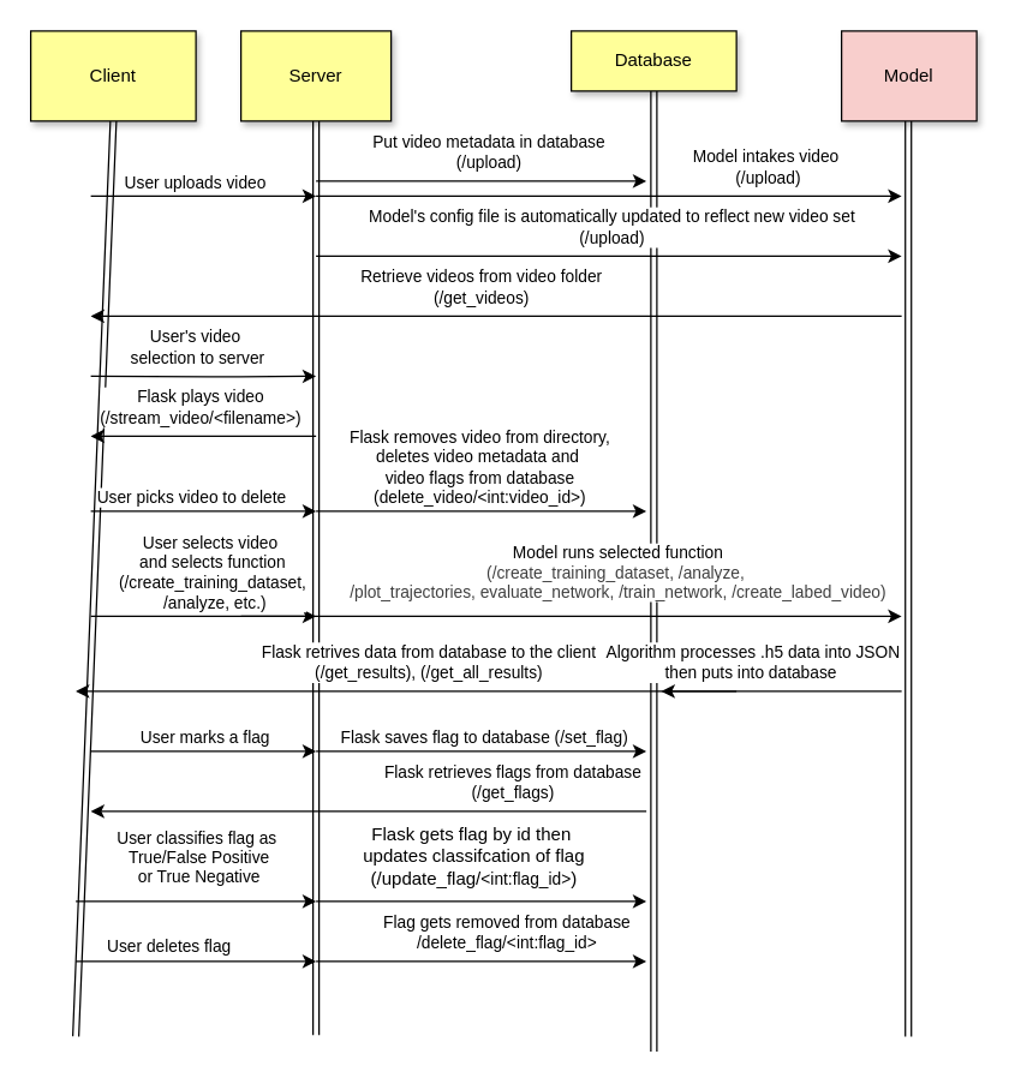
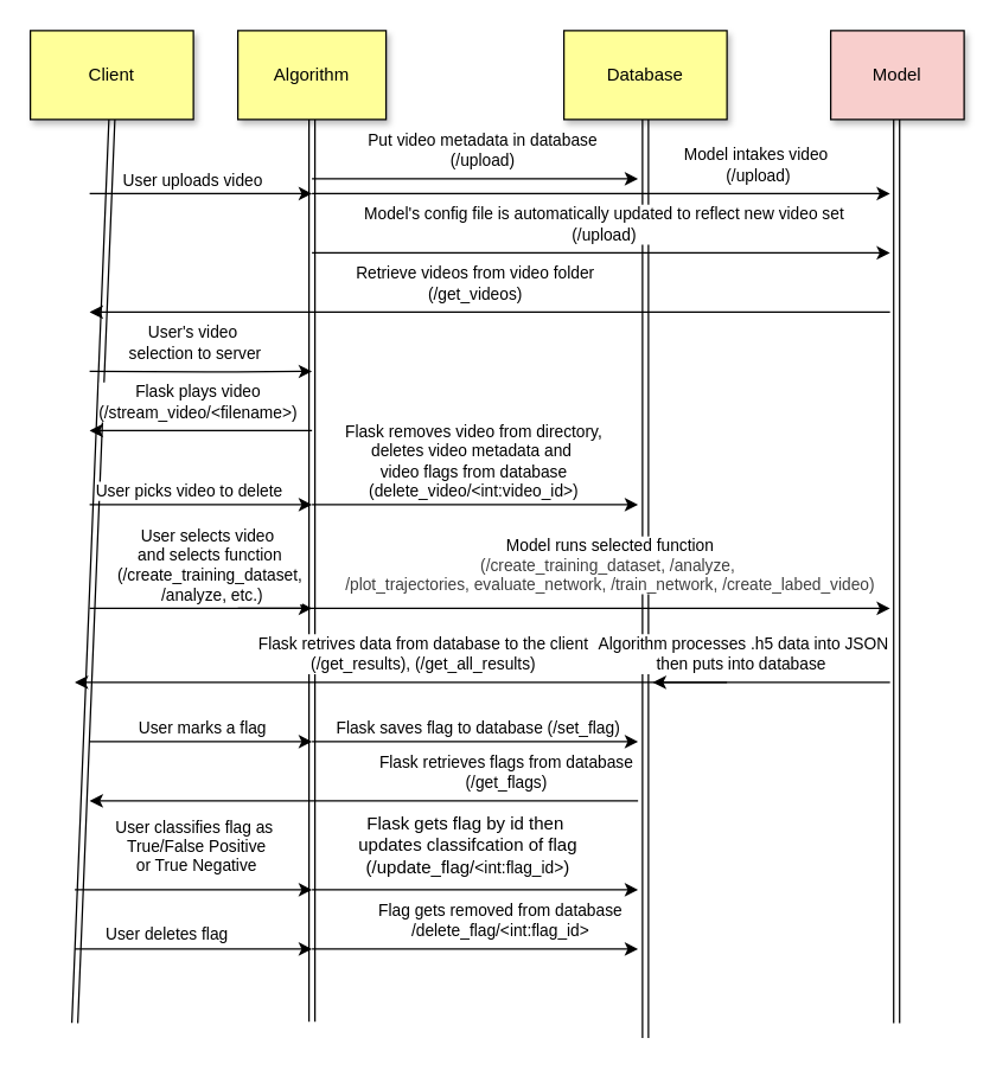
  <mxCell id="0" />
  <mxCell id="1" parent="0" />
  <mxCell id="2" style="edgeStyle=none;shape=link;html=1;exitX=0.5;exitY=1;exitDx=0;exitDy=0;" parent="1" source="38" edge="1"><mxGeometry relative="1" as="geometry"><mxPoint x="435" y="700" as="targetPoint" /></mxGeometry></mxCell>
  <mxCell id="3" style="edgeStyle=none;html=1;" parent="1" edge="1"><mxGeometry relative="1" as="geometry"><mxPoint x="60" y="130" as="sourcePoint" /><mxPoint x="210" y="130" as="targetPoint" /></mxGeometry></mxCell>
  <mxCell id="4" value="User uploads video&amp;nbsp;" style="edgeLabel;html=1;align=center;verticalAlign=middle;resizable=0;points=[];" parent="3" vertex="1" connectable="0"><mxGeometry x="-0.025" y="1" relative="1" as="geometry"><mxPoint x="-3" y="-9" as="offset" /></mxGeometry></mxCell>
  <mxCell id="5" style="edgeStyle=none;html=1;" parent="1" edge="1"><mxGeometry relative="1" as="geometry"><mxPoint x="60" y="250" as="sourcePoint" /><mxPoint x="210" y="250" as="targetPoint" /><Array as="points"><mxPoint x="149.16" y="250.44" /></Array></mxGeometry></mxCell>
  <mxCell id="6" value="User's video&amp;nbsp;&lt;div&gt;selection to server&lt;/div&gt;" style="edgeLabel;html=1;align=center;verticalAlign=middle;resizable=0;points=[];" parent="5" vertex="1" connectable="0"><mxGeometry x="0.407" relative="1" as="geometry"><mxPoint x="-35" y="-20" as="offset" /></mxGeometry></mxCell>
  <mxCell id="7" style="edgeStyle=none;html=1;exitX=1;exitY=0.5;exitDx=0;exitDy=0;" parent="1" edge="1"><mxGeometry relative="1" as="geometry"><mxPoint x="60" y="500" as="sourcePoint" /><mxPoint x="210" y="500" as="targetPoint" /></mxGeometry></mxCell>
  <mxCell id="8" value="User marks a flag" style="edgeLabel;html=1;align=center;verticalAlign=middle;resizable=0;points=[];" parent="7" vertex="1" connectable="0"><mxGeometry x="0.0" y="4" relative="1" as="geometry"><mxPoint y="-6" as="offset" /></mxGeometry></mxCell>
  <mxCell id="9" style="edgeStyle=none;html=1;exitX=1;exitY=0.5;exitDx=0;exitDy=0;" parent="1" edge="1"><mxGeometry relative="1" as="geometry"><mxPoint x="50" y="600" as="sourcePoint" /><mxPoint x="210" y="600" as="targetPoint" /></mxGeometry></mxCell>
  <mxCell id="10" value="&lt;span&gt;User classifies flag as&amp;nbsp;&lt;/span&gt;&lt;div&gt;&lt;span&gt;True/False Positive&lt;br&gt;or True Negative&lt;/span&gt;&lt;/div&gt;" style="edgeLabel;html=1;align=center;verticalAlign=middle;resizable=0;points=[];" parent="9" vertex="1" connectable="0"><mxGeometry x="0.176" y="4" relative="1" as="geometry"><mxPoint x="-13" y="-26" as="offset" /></mxGeometry></mxCell>
  <mxCell id="11" style="edgeStyle=none;shape=link;html=1;exitX=0.5;exitY=1;exitDx=0;exitDy=0;" edge="1" parent="1" source="12"><mxGeometry relative="1" as="geometry"><mxPoint x="50" y="690" as="targetPoint" /></mxGeometry></mxCell>
  <mxCell id="12" value="Client" style="whiteSpace=wrap;html=1;shadow=1;fillColor=#FFFF99;" parent="1" vertex="1"><mxGeometry x="20" y="20" width="110" height="60" as="geometry" /></mxCell>
  <mxCell id="13" style="edgeStyle=none;html=1;" parent="1" edge="1"><mxGeometry relative="1" as="geometry"><mxPoint x="600" y="210" as="sourcePoint" /><mxPoint x="60" y="210" as="targetPoint" /></mxGeometry></mxCell>
  <mxCell id="14" value="&lt;div&gt;Retrieve videos from video folder&lt;/div&gt;(/get_videos)" style="edgeLabel;html=1;align=center;verticalAlign=middle;resizable=0;points=[];" parent="13" vertex="1" connectable="0"><mxGeometry x="-0.186" relative="1" as="geometry"><mxPoint x="-61" y="-20" as="offset" /></mxGeometry></mxCell>
  <mxCell id="15" style="edgeStyle=none;html=1;exitX=1;exitY=0.25;exitDx=0;exitDy=0;" parent="1" edge="1"><mxGeometry relative="1" as="geometry"><mxPoint x="60" y="410" as="sourcePoint" /><mxPoint x="210" y="410" as="targetPoint" /><Array as="points"><mxPoint x="190" y="410" /></Array></mxGeometry></mxCell>
  <mxCell id="16" value="User selects video&amp;nbsp;&lt;div&gt;and selects function&lt;div&gt;(/create_training_dataset,&lt;/div&gt;&lt;div&gt;&amp;nbsp;/analyze, etc.)&lt;/div&gt;&lt;/div&gt;" style="edgeLabel;html=1;align=center;verticalAlign=middle;resizable=0;points=[];" parent="15" vertex="1" connectable="0"><mxGeometry x="-0.308" y="1" relative="1" as="geometry"><mxPoint x="28" y="-29" as="offset" /></mxGeometry></mxCell>
  <mxCell id="17" style="edgeStyle=none;html=1;entryX=1;entryY=0.5;entryDx=0;entryDy=0;" parent="1" edge="1"><mxGeometry relative="1" as="geometry"><mxPoint x="210" y="290" as="sourcePoint" /><mxPoint x="60" y="290" as="targetPoint" /></mxGeometry></mxCell>
  <mxCell id="18" value="Flask plays video&lt;br&gt;(/stream_video/&amp;lt;filename&amp;gt;)" style="edgeLabel;html=1;align=center;verticalAlign=middle;resizable=0;points=[];" parent="17" vertex="1" connectable="0"><mxGeometry x="0.586" y="3" relative="1" as="geometry"><mxPoint x="41" y="-23" as="offset" /></mxGeometry></mxCell>
  <mxCell id="19" style="edgeStyle=none;html=1;" parent="1" edge="1"><mxGeometry relative="1" as="geometry"><mxPoint x="210" y="120" as="sourcePoint" /><mxPoint x="430" y="120" as="targetPoint" /></mxGeometry></mxCell>
  <mxCell id="20" value="Put video metadata in database&lt;div&gt;(/upload)&lt;/div&gt;" style="edgeLabel;html=1;align=center;verticalAlign=middle;resizable=0;points=[];" parent="19" vertex="1" connectable="0"><mxGeometry x="0.036" y="3" relative="1" as="geometry"><mxPoint y="-17" as="offset" /></mxGeometry></mxCell>
  <mxCell id="21" style="edgeStyle=none;html=1;exitX=1;exitY=0.5;exitDx=0;exitDy=0;" parent="1" edge="1"><mxGeometry relative="1" as="geometry"><mxPoint x="210" y="130" as="sourcePoint" /><mxPoint x="600" y="130" as="targetPoint" /></mxGeometry></mxCell>
  <mxCell id="22" value="Model intakes video&amp;nbsp;&lt;br&gt;(/upload)" style="edgeLabel;html=1;align=center;verticalAlign=middle;resizable=0;points=[];" parent="21" vertex="1" connectable="0"><mxGeometry x="0.176" y="2" relative="1" as="geometry"><mxPoint x="71" y="-18" as="offset" /></mxGeometry></mxCell>
  <mxCell id="23" style="edgeStyle=none;html=1;exitX=1;exitY=0.5;exitDx=0;exitDy=0;" parent="1" edge="1"><mxGeometry relative="1" as="geometry"><mxPoint x="160" y="410" as="sourcePoint" /><mxPoint x="600" y="410" as="targetPoint" /></mxGeometry></mxCell>
  <mxCell id="24" value="Model runs selected function&lt;div&gt;&lt;span style=&quot;color: rgb(63, 63, 63);&quot;&gt;(/create_training_dataset, /analyze,&amp;nbsp;&lt;/span&gt;&lt;/div&gt;&lt;div&gt;&lt;span style=&quot;color: rgb(63, 63, 63);&quot;&gt;/plot_trajectories, evaluate_network, /train_network, /create_labed_video)&lt;/span&gt;&lt;br&gt;&lt;/div&gt;" style="edgeLabel;html=1;align=center;verticalAlign=middle;resizable=0;points=[];" parent="23" vertex="1" connectable="0"><mxGeometry x="0.65" y="2" relative="1" as="geometry"><mxPoint x="-113" y="-28" as="offset" /></mxGeometry></mxCell>
  <mxCell id="25" style="edgeStyle=none;html=1;exitX=1;exitY=0.5;exitDx=0;exitDy=0;" parent="1" edge="1"><mxGeometry relative="1" as="geometry"><mxPoint x="210" y="170" as="sourcePoint" /><mxPoint x="600" y="170" as="targetPoint" /></mxGeometry></mxCell>
  <mxCell id="26" value="Model's config file is automatically updated to reflect new video set&lt;div&gt;(/upload)&lt;/div&gt;" style="edgeLabel;html=1;align=center;verticalAlign=middle;resizable=0;points=[];" parent="25" vertex="1" connectable="0"><mxGeometry x="-0.454" y="2" relative="1" as="geometry"><mxPoint x="90" y="-18" as="offset" /></mxGeometry></mxCell>
  <mxCell id="27" style="edgeStyle=none;html=1;exitX=1;exitY=0.5;exitDx=0;exitDy=0;" parent="1" edge="1"><mxGeometry relative="1" as="geometry"><mxPoint x="210" y="500" as="sourcePoint" /><mxPoint x="430" y="500" as="targetPoint" /></mxGeometry></mxCell>
  <mxCell id="28" value="Flask saves flag to database (/set_flag)" style="edgeLabel;html=1;align=center;verticalAlign=middle;resizable=0;points=[];" parent="27" vertex="1" connectable="0"><mxGeometry x="0.087" relative="1" as="geometry"><mxPoint x="-9" y="-10" as="offset" /></mxGeometry></mxCell>
  <mxCell id="29" style="edgeStyle=none;html=1;exitX=1;exitY=0.5;exitDx=0;exitDy=0;" parent="1" edge="1"><mxGeometry relative="1" as="geometry"><mxPoint x="210" y="600" as="sourcePoint" /><mxPoint x="430" y="600" as="targetPoint" /></mxGeometry></mxCell>
  <mxCell id="30" style="edgeStyle=none;shape=link;html=1;" edge="1" parent="1"><mxGeometry relative="1" as="geometry"><mxPoint x="210" y="689" as="targetPoint" /><mxPoint x="210" y="80" as="sourcePoint" /><Array as="points"><mxPoint x="210" y="377" /></Array></mxGeometry></mxCell>
- <mxCell id="31" value="Server" style="whiteSpace=wrap;html=1;shadow=1;fillColor=#FFFF99;" parent="1" vertex="1"><mxGeometry x="160" y="20" width="100" height="60" as="geometry" /></mxCell>
+ <mxCell id="31" value="Algorithm" style="whiteSpace=wrap;html=1;shadow=1;fillColor=#FFFF99;" parent="1" vertex="1"><mxGeometry x="160" y="20" width="100" height="60" as="geometry" /></mxCell>
  <mxCell id="32" style="edgeStyle=none;html=1;" parent="1" edge="1"><mxGeometry relative="1" as="geometry"><mxPoint x="490" y="460" as="sourcePoint" /><Array as="points" /><mxPoint x="50" y="460" as="targetPoint" /></mxGeometry></mxCell>
  <mxCell id="33" value="&lt;div&gt;Flask retrives data from database to the client&lt;/div&gt;&lt;div&gt;(/get_results), (/get_all_results)&lt;/div&gt;" style="edgeLabel;html=1;align=center;verticalAlign=middle;resizable=0;points=[];" parent="32" vertex="1" connectable="0"><mxGeometry x="-0.028" y="-2" relative="1" as="geometry"><mxPoint x="8" y="-18" as="offset" /></mxGeometry></mxCell>
  <mxCell id="34" style="edgeStyle=none;shape=link;html=1;exitX=0.5;exitY=1;exitDx=0;exitDy=0;" parent="1" edge="1"><mxGeometry relative="1" as="geometry"><mxPoint x="604.47" y="690" as="targetPoint" /><mxPoint x="604.47" y="80" as="sourcePoint" /></mxGeometry></mxCell>
  <mxCell id="35" value="Model" style="whiteSpace=wrap;html=1;shadow=1;fillColor=#f8cecc;" parent="1" vertex="1"><mxGeometry x="560" y="20" width="90" height="60" as="geometry" /></mxCell>
  <mxCell id="36" style="edgeStyle=none;html=1;" parent="1" edge="1"><mxGeometry relative="1" as="geometry"><mxPoint x="430" y="540" as="sourcePoint" /><mxPoint x="60" y="540" as="targetPoint" /></mxGeometry></mxCell>
  <mxCell id="37" value="Flask retrieves flags from database&lt;div&gt;(/get_flags)&lt;/div&gt;" style="edgeLabel;html=1;align=center;verticalAlign=middle;resizable=0;points=[];" parent="36" vertex="1" connectable="0"><mxGeometry x="0.396" y="-1" relative="1" as="geometry"><mxPoint x="168" y="-19" as="offset" /></mxGeometry></mxCell>
- <mxCell id="38" value="Database" style="whiteSpace=wrap;html=1;shadow=1;fillColor=#FFFF99;" parent="1" vertex="1"><mxGeometry x="380" y="20" width="110" height="40" as="geometry" /></mxCell>
+ <mxCell id="38" value="Database" style="whiteSpace=wrap;html=1;shadow=1;fillColor=#FFFF99;" parent="1" vertex="1"><mxGeometry x="380" y="20" width="110" height="60" as="geometry" /></mxCell>
  <mxCell id="39" style="edgeStyle=none;html=1;" parent="1" edge="1"><mxGeometry relative="1" as="geometry"><mxPoint x="600" y="460" as="sourcePoint" /><Array as="points" /><mxPoint x="440" y="460" as="targetPoint" /></mxGeometry></mxCell>
  <mxCell id="40" value="Algorithm processes .h5 data into JSON&lt;div&gt;then puts into database&amp;nbsp;&lt;/div&gt;" style="edgeLabel;html=1;align=center;verticalAlign=middle;resizable=0;points=[];" parent="39" vertex="1" connectable="0"><mxGeometry x="-0.028" y="-2" relative="1" as="geometry"><mxPoint x="-22" y="-18" as="offset" /></mxGeometry></mxCell>
  <mxCell id="41" value="Flask gets flag by id then&amp;nbsp;&lt;div&gt;updates classifcation of flag&lt;div&gt;(/&lt;span style=&quot;background-color: transparent;&quot;&gt;update_flag/&lt;/span&gt;&lt;span style=&quot;background-color: rgb(255, 255, 255); color: rgb(0, 0, 0); font-size: 11px;&quot;&gt;&amp;lt;int:flag_id&amp;gt;&lt;/span&gt;&lt;span style=&quot;background-color: transparent;&quot;&gt;)&lt;/span&gt;&lt;/div&gt;&lt;/div&gt;" style="text;html=1;align=center;verticalAlign=middle;resizable=0;points=[];autosize=1;strokeColor=none;fillColor=none;" parent="1" vertex="1"><mxGeometry x="230" y="540" width="170" height="60" as="geometry" /></mxCell>
  <mxCell id="42" value="" style="edgeStyle=none;orthogonalLoop=1;jettySize=auto;html=1;" parent="1" edge="1"><mxGeometry width="100" relative="1" as="geometry"><mxPoint x="60" y="340" as="sourcePoint" /><mxPoint x="210" y="340" as="targetPoint" /><Array as="points" /></mxGeometry></mxCell>
  <mxCell id="43" value="User picks video to delete" style="edgeLabel;html=1;align=center;verticalAlign=middle;resizable=0;points=[];" parent="42" vertex="1" connectable="0"><mxGeometry x="0.175" y="1" relative="1" as="geometry"><mxPoint x="-22" y="-9" as="offset" /></mxGeometry></mxCell>
  <mxCell id="44" value="" style="edgeStyle=none;orthogonalLoop=1;jettySize=auto;html=1;" parent="1" edge="1"><mxGeometry width="100" relative="1" as="geometry"><mxPoint x="210" y="340" as="sourcePoint" /><mxPoint x="430" y="340" as="targetPoint" /><Array as="points" /></mxGeometry></mxCell>
  <mxCell id="45" value="Flask removes video from directory,&lt;div&gt;deletes&amp;nbsp;video metadata and&amp;nbsp;&lt;/div&gt;&lt;div&gt;video flags from database&lt;div&gt;(delete_video/&amp;lt;int:video_id&amp;gt;)&lt;/div&gt;&lt;/div&gt;" style="edgeLabel;html=1;align=center;verticalAlign=middle;resizable=0;points=[];" parent="44" vertex="1" connectable="0"><mxGeometry x="0.217" relative="1" as="geometry"><mxPoint x="-26" y="-30" as="offset" /></mxGeometry></mxCell>
  <mxCell id="46" value="User deletes flag" style="edgeStyle=none;orthogonalLoop=1;jettySize=auto;html=1;" parent="1" edge="1"><mxGeometry x="-0.231" y="10" width="100" relative="1" as="geometry"><mxPoint x="50" y="640" as="sourcePoint" /><mxPoint x="210" y="640" as="targetPoint" /><Array as="points" /><mxPoint as="offset" /></mxGeometry></mxCell>
  <mxCell id="47" value="" style="edgeStyle=none;orthogonalLoop=1;jettySize=auto;html=1;" parent="1" edge="1"><mxGeometry width="100" relative="1" as="geometry"><mxPoint x="210" y="640" as="sourcePoint" /><mxPoint x="430" y="640" as="targetPoint" /><Array as="points" /></mxGeometry></mxCell>
  <mxCell id="48" value="Flag gets removed from database&lt;br&gt;/delete_flag/&amp;lt;int:flag_id&amp;gt;" style="edgeLabel;html=1;align=center;verticalAlign=middle;resizable=0;points=[];" parent="47" vertex="1" connectable="0"><mxGeometry x="0.367" y="-1" relative="1" as="geometry"><mxPoint x="-24" y="-21" as="offset" /></mxGeometry></mxCell>
